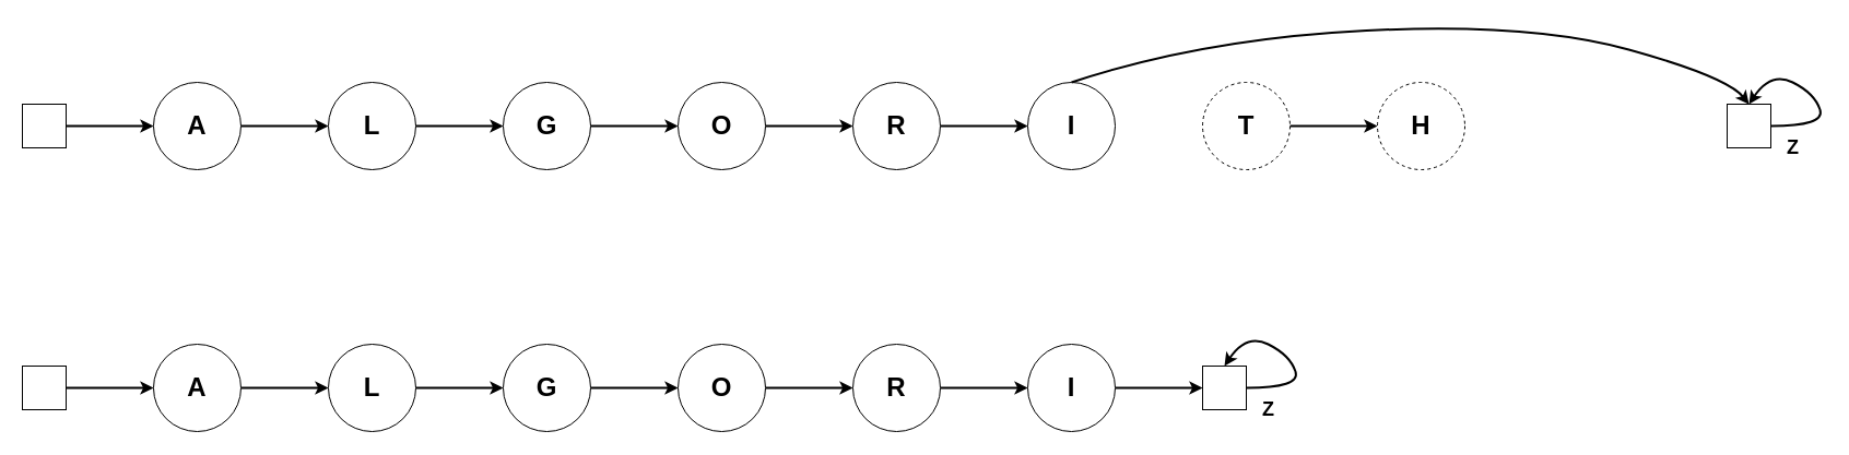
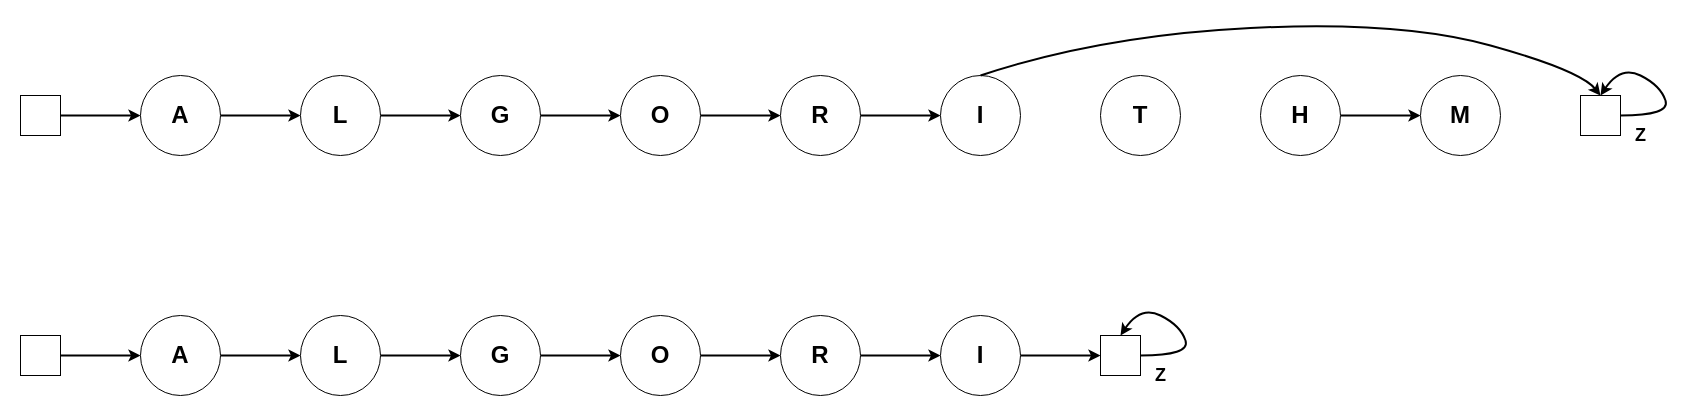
  <mxCell id="0" />
  <mxCell id="1" parent="0" />
  <mxCell id="2" style="edgeStyle=orthogonalEdgeStyle;rounded=0;orthogonalLoop=1;jettySize=auto;html=1;entryX=0;entryY=0.5;entryDx=0;entryDy=0;strokeWidth=2;" parent="1" source="3" target="5" edge="1"><mxGeometry relative="1" as="geometry" /></mxCell>
  <mxCell id="3" value="&lt;font style=&quot;font-size: 24px;&quot;&gt;&lt;b style=&quot;&quot;&gt;A&lt;/b&gt;&lt;/font&gt;" style="ellipse;whiteSpace=wrap;html=1;aspect=fixed;" parent="1" vertex="1"><mxGeometry x="140" y="75" width="80" height="80" as="geometry" /></mxCell>
  <mxCell id="4" style="edgeStyle=orthogonalEdgeStyle;rounded=0;orthogonalLoop=1;jettySize=auto;html=1;entryX=0;entryY=0.5;entryDx=0;entryDy=0;strokeWidth=2;" parent="1" source="5" target="7" edge="1"><mxGeometry relative="1" as="geometry" /></mxCell>
  <mxCell id="5" value="&lt;font style=&quot;font-size: 24px;&quot;&gt;&lt;b style=&quot;&quot;&gt;L&lt;/b&gt;&lt;/font&gt;" style="ellipse;whiteSpace=wrap;html=1;aspect=fixed;" parent="1" vertex="1"><mxGeometry x="300" y="75" width="80" height="80" as="geometry" /></mxCell>
  <mxCell id="6" style="edgeStyle=orthogonalEdgeStyle;rounded=0;orthogonalLoop=1;jettySize=auto;html=1;entryX=0;entryY=0.5;entryDx=0;entryDy=0;strokeWidth=2;" parent="1" source="7" target="9" edge="1"><mxGeometry relative="1" as="geometry" /></mxCell>
  <mxCell id="7" value="&lt;font style=&quot;font-size: 24px;&quot;&gt;&lt;b style=&quot;&quot;&gt;G&lt;/b&gt;&lt;/font&gt;" style="ellipse;whiteSpace=wrap;html=1;aspect=fixed;" parent="1" vertex="1"><mxGeometry x="460" y="75" width="80" height="80" as="geometry" /></mxCell>
  <mxCell id="8" style="edgeStyle=orthogonalEdgeStyle;rounded=0;orthogonalLoop=1;jettySize=auto;html=1;strokeWidth=2;" parent="1" source="9" target="16" edge="1"><mxGeometry relative="1" as="geometry" /></mxCell>
  <mxCell id="9" value="&lt;font style=&quot;font-size: 24px;&quot;&gt;&lt;b style=&quot;&quot;&gt;O&lt;/b&gt;&lt;/font&gt;" style="ellipse;whiteSpace=wrap;html=1;aspect=fixed;" parent="1" vertex="1"><mxGeometry x="620" y="75" width="80" height="80" as="geometry" /></mxCell>
  <mxCell id="10" style="edgeStyle=orthogonalEdgeStyle;rounded=0;orthogonalLoop=1;jettySize=auto;html=1;strokeWidth=2;" parent="1" source="11" target="3" edge="1"><mxGeometry relative="1" as="geometry" /></mxCell>
  <mxCell id="11" value="" style="whiteSpace=wrap;html=1;aspect=fixed;" parent="1" vertex="1"><mxGeometry x="20" y="95" width="40" height="40" as="geometry" /></mxCell>
  <mxCell id="12" value="" style="whiteSpace=wrap;html=1;aspect=fixed;" parent="1" vertex="1"><mxGeometry x="1580" y="95" width="40" height="40" as="geometry" /></mxCell>
  <mxCell id="13" value="" style="curved=1;endArrow=classic;html=1;rounded=0;entryX=0.5;entryY=0;entryDx=0;entryDy=0;strokeWidth=2;" parent="1" target="12" edge="1"><mxGeometry width="50" height="50" relative="1" as="geometry"><mxPoint x="1620" y="115" as="sourcePoint" /><mxPoint x="1670" y="65" as="targetPoint" /><Array as="points"><mxPoint x="1670" y="115" /><mxPoint x="1660" y="85" /><mxPoint x="1620" y="65" /></Array></mxGeometry></mxCell>
  <mxCell id="14" value="&lt;b style=&quot;border-color: var(--border-color); font-size: 18px;&quot;&gt;Z&lt;/b&gt;" style="text;html=1;align=center;verticalAlign=middle;resizable=0;points=[];autosize=1;strokeColor=none;fillColor=none;" parent="1" vertex="1"><mxGeometry x="1625" y="115" width="30" height="40" as="geometry" /></mxCell>
  <mxCell id="15" style="edgeStyle=orthogonalEdgeStyle;rounded=0;orthogonalLoop=1;jettySize=auto;html=1;entryX=0;entryY=0.5;entryDx=0;entryDy=0;strokeWidth=2;" parent="1" source="16" target="17" edge="1"><mxGeometry relative="1" as="geometry" /></mxCell>
  <mxCell id="16" value="&lt;font style=&quot;font-size: 24px;&quot;&gt;&lt;b style=&quot;&quot;&gt;R&lt;/b&gt;&lt;/font&gt;" style="ellipse;whiteSpace=wrap;html=1;aspect=fixed;" parent="1" vertex="1"><mxGeometry x="780" y="75" width="80" height="80" as="geometry" /></mxCell>
  <mxCell id="17" value="&lt;font style=&quot;font-size: 24px;&quot;&gt;&lt;b style=&quot;&quot;&gt;I&lt;/b&gt;&lt;/font&gt;" style="ellipse;whiteSpace=wrap;html=1;aspect=fixed;" parent="1" vertex="1"><mxGeometry x="940" y="75" width="80" height="80" as="geometry" /></mxCell>
- <mxCell id="18" style="edgeStyle=orthogonalEdgeStyle;rounded=0;orthogonalLoop=1;jettySize=auto;html=1;entryX=0;entryY=0.5;entryDx=0;entryDy=0;strokeWidth=2;" parent="1" source="19" target="21" edge="1"><mxGeometry relative="1" as="geometry" /></mxCell>
- <mxCell id="19" value="&lt;font style=&quot;font-size: 24px;&quot;&gt;&lt;b style=&quot;&quot;&gt;T&lt;/b&gt;&lt;/font&gt;" style="ellipse;whiteSpace=wrap;html=1;aspect=fixed;dashed=1;" parent="1" vertex="1"><mxGeometry x="1100" y="75" width="80" height="80" as="geometry" /></mxCell>
- <mxCell id="21" value="&lt;font style=&quot;font-size: 24px;&quot;&gt;&lt;b style=&quot;&quot;&gt;H&lt;/b&gt;&lt;/font&gt;" style="ellipse;whiteSpace=wrap;html=1;aspect=fixed;dashed=1;" parent="1" vertex="1"><mxGeometry x="1260" y="75" width="80" height="80" as="geometry" /></mxCell>
+ <mxCell id="19" value="&lt;font style=&quot;font-size: 24px;&quot;&gt;&lt;b style=&quot;&quot;&gt;T&lt;/b&gt;&lt;/font&gt;" style="ellipse;whiteSpace=wrap;html=1;aspect=fixed;" parent="1" vertex="1"><mxGeometry x="1100" y="75" width="80" height="80" as="geometry" /></mxCell>
+ <mxCell id="20" style="edgeStyle=orthogonalEdgeStyle;rounded=0;orthogonalLoop=1;jettySize=auto;html=1;entryX=0;entryY=0.5;entryDx=0;entryDy=0;strokeWidth=2;" parent="1" source="21" target="22" edge="1"><mxGeometry relative="1" as="geometry" /></mxCell>
+ <mxCell id="21" value="&lt;font style=&quot;font-size: 24px;&quot;&gt;&lt;b style=&quot;&quot;&gt;H&lt;/b&gt;&lt;/font&gt;" style="ellipse;whiteSpace=wrap;html=1;aspect=fixed;" parent="1" vertex="1"><mxGeometry x="1260" y="75" width="80" height="80" as="geometry" /></mxCell>
+ <mxCell id="22" value="&lt;font style=&quot;font-size: 24px;&quot;&gt;&lt;b style=&quot;&quot;&gt;M&lt;/b&gt;&lt;/font&gt;" style="ellipse;whiteSpace=wrap;html=1;aspect=fixed;" parent="1" vertex="1"><mxGeometry x="1420" y="75" width="80" height="80" as="geometry" /></mxCell>
  <mxCell id="23" value="" style="curved=1;endArrow=classic;html=1;rounded=0;strokeWidth=2;exitX=0.5;exitY=0;exitDx=0;exitDy=0;entryX=0.5;entryY=0;entryDx=0;entryDy=0;" parent="1" source="17" target="12" edge="1"><mxGeometry width="50" height="50" relative="1" as="geometry"><mxPoint x="900" y="70" as="sourcePoint" /><mxPoint x="1240" y="-90" as="targetPoint" /><Array as="points"><mxPoint x="1100" y="35" /><mxPoint x="1400" y="20" /><mxPoint x="1580" y="70" /></Array></mxGeometry></mxCell>
  <mxCell id="24" style="edgeStyle=orthogonalEdgeStyle;rounded=0;orthogonalLoop=1;jettySize=auto;html=1;entryX=0;entryY=0.5;entryDx=0;entryDy=0;strokeWidth=2;" edge="1" parent="1" source="25" target="27"><mxGeometry relative="1" as="geometry" /></mxCell>
  <mxCell id="25" value="&lt;font style=&quot;font-size: 24px;&quot;&gt;&lt;b style=&quot;&quot;&gt;A&lt;/b&gt;&lt;/font&gt;" style="ellipse;whiteSpace=wrap;html=1;aspect=fixed;" vertex="1" parent="1"><mxGeometry x="140" y="315" width="80" height="80" as="geometry" /></mxCell>
  <mxCell id="26" style="edgeStyle=orthogonalEdgeStyle;rounded=0;orthogonalLoop=1;jettySize=auto;html=1;entryX=0;entryY=0.5;entryDx=0;entryDy=0;strokeWidth=2;" edge="1" parent="1" source="27" target="29"><mxGeometry relative="1" as="geometry" /></mxCell>
  <mxCell id="27" value="&lt;font style=&quot;font-size: 24px;&quot;&gt;&lt;b style=&quot;&quot;&gt;L&lt;/b&gt;&lt;/font&gt;" style="ellipse;whiteSpace=wrap;html=1;aspect=fixed;" vertex="1" parent="1"><mxGeometry x="300" y="315" width="80" height="80" as="geometry" /></mxCell>
  <mxCell id="28" style="edgeStyle=orthogonalEdgeStyle;rounded=0;orthogonalLoop=1;jettySize=auto;html=1;entryX=0;entryY=0.5;entryDx=0;entryDy=0;strokeWidth=2;" edge="1" parent="1" source="29" target="31"><mxGeometry relative="1" as="geometry" /></mxCell>
  <mxCell id="29" value="&lt;font style=&quot;font-size: 24px;&quot;&gt;&lt;b style=&quot;&quot;&gt;G&lt;/b&gt;&lt;/font&gt;" style="ellipse;whiteSpace=wrap;html=1;aspect=fixed;" vertex="1" parent="1"><mxGeometry x="460" y="315" width="80" height="80" as="geometry" /></mxCell>
  <mxCell id="30" style="edgeStyle=orthogonalEdgeStyle;rounded=0;orthogonalLoop=1;jettySize=auto;html=1;strokeWidth=2;" edge="1" parent="1" source="31" target="35"><mxGeometry relative="1" as="geometry" /></mxCell>
  <mxCell id="31" value="&lt;font style=&quot;font-size: 24px;&quot;&gt;&lt;b style=&quot;&quot;&gt;O&lt;/b&gt;&lt;/font&gt;" style="ellipse;whiteSpace=wrap;html=1;aspect=fixed;" vertex="1" parent="1"><mxGeometry x="620" y="315" width="80" height="80" as="geometry" /></mxCell>
  <mxCell id="32" style="edgeStyle=orthogonalEdgeStyle;rounded=0;orthogonalLoop=1;jettySize=auto;html=1;strokeWidth=2;" edge="1" parent="1" source="33" target="25"><mxGeometry relative="1" as="geometry" /></mxCell>
  <mxCell id="33" value="" style="whiteSpace=wrap;html=1;aspect=fixed;" vertex="1" parent="1"><mxGeometry x="20" y="335" width="40" height="40" as="geometry" /></mxCell>
  <mxCell id="34" style="edgeStyle=orthogonalEdgeStyle;rounded=0;orthogonalLoop=1;jettySize=auto;html=1;entryX=0;entryY=0.5;entryDx=0;entryDy=0;strokeWidth=2;" edge="1" parent="1" source="35" target="37"><mxGeometry relative="1" as="geometry" /></mxCell>
  <mxCell id="35" value="&lt;font style=&quot;font-size: 24px;&quot;&gt;&lt;b style=&quot;&quot;&gt;R&lt;/b&gt;&lt;/font&gt;" style="ellipse;whiteSpace=wrap;html=1;aspect=fixed;" vertex="1" parent="1"><mxGeometry x="780" y="315" width="80" height="80" as="geometry" /></mxCell>
  <mxCell id="36" style="edgeStyle=orthogonalEdgeStyle;rounded=0;orthogonalLoop=1;jettySize=auto;html=1;entryX=0;entryY=0.5;entryDx=0;entryDy=0;strokeWidth=2;" edge="1" parent="1" source="37" target="38"><mxGeometry relative="1" as="geometry" /></mxCell>
  <mxCell id="37" value="&lt;font style=&quot;font-size: 24px;&quot;&gt;&lt;b style=&quot;&quot;&gt;I&lt;/b&gt;&lt;/font&gt;" style="ellipse;whiteSpace=wrap;html=1;aspect=fixed;" vertex="1" parent="1"><mxGeometry x="940" y="315" width="80" height="80" as="geometry" /></mxCell>
  <mxCell id="38" value="" style="whiteSpace=wrap;html=1;aspect=fixed;" vertex="1" parent="1"><mxGeometry x="1100" y="335" width="40" height="40" as="geometry" /></mxCell>
  <mxCell id="39" value="" style="curved=1;endArrow=classic;html=1;rounded=0;entryX=0.5;entryY=0;entryDx=0;entryDy=0;strokeWidth=2;" edge="1" parent="1" target="38"><mxGeometry width="50" height="50" relative="1" as="geometry"><mxPoint x="1140" y="355" as="sourcePoint" /><mxPoint x="1190" y="305" as="targetPoint" /><Array as="points"><mxPoint x="1190" y="355" /><mxPoint x="1180" y="325" /><mxPoint x="1140" y="305" /></Array></mxGeometry></mxCell>
  <mxCell id="40" value="&lt;b style=&quot;border-color: var(--border-color); font-size: 18px;&quot;&gt;Z&lt;/b&gt;" style="text;html=1;align=center;verticalAlign=middle;resizable=0;points=[];autosize=1;strokeColor=none;fillColor=none;" vertex="1" parent="1"><mxGeometry x="1145" y="355" width="30" height="40" as="geometry" /></mxCell>
